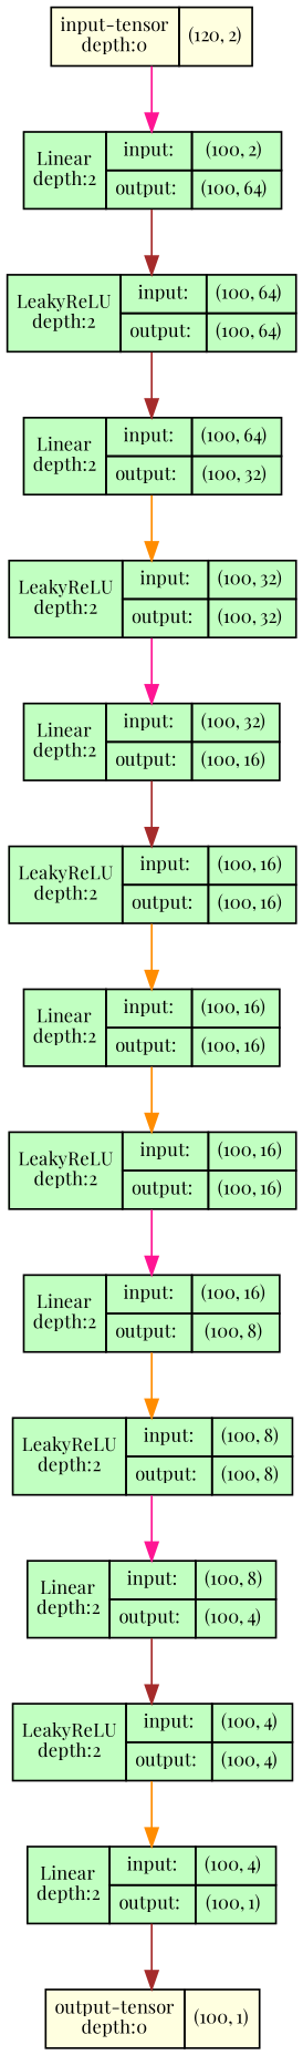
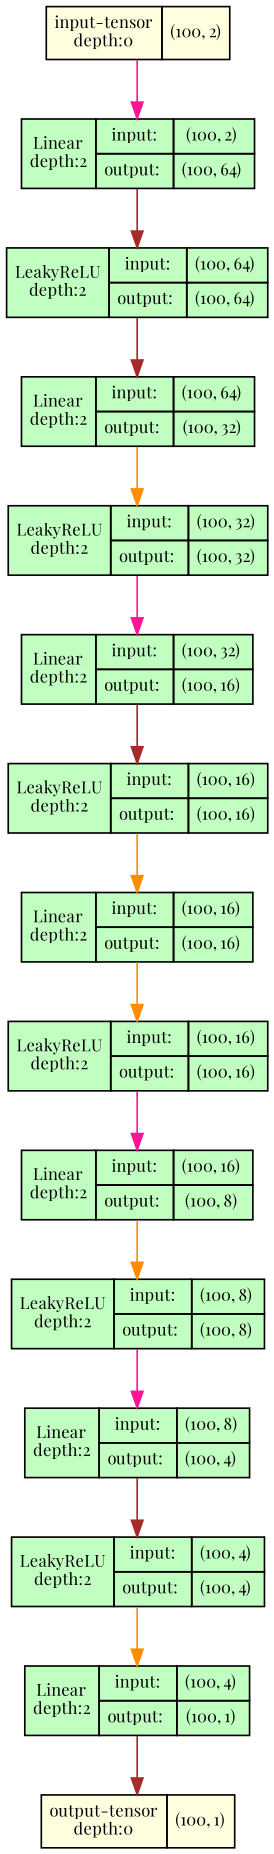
  strict digraph {
    ordering=in
    rankdir=figures
    fontname="Playfair Display"
    node [align=left fillcolor=darkseagreen1 fontname="Playfair Display" fontsize=10 margin=0 ranksep=0.1 shape=plaintext style=filled]
    edge [fontsize=10 color=brown fontname="Playfair Display"]
-   n1 [fillcolor=lightyellow height=0.2 label=<                     <TABLE BORDER="0" CELLBORDER="1"                     CELLSPACING="0" CELLPADDING="4">                         <TR><TD>input-tensor<BR/>depth:0</TD><TD>(120, 2)</TD></TR>                     </TABLE>>]
+   n1 [fillcolor=lightyellow height=0.2 label=<                     <TABLE BORDER="0" CELLBORDER="1"                     CELLSPACING="0" CELLPADDING="4">                         <TR><TD>input-tensor<BR/>depth:0</TD><TD>(100, 2)</TD></TR>                     </TABLE>>]
    n2 [height=0.2 label=<                     <TABLE BORDER="0" CELLBORDER="1"                     CELLSPACING="0" CELLPADDING="4">                     <TR>                         <TD ROWSPAN="2">Linear<BR/>depth:2</TD>                         <TD COLSPAN="2">input:</TD>                         <TD COLSPAN="2">(100, 2) </TD>                     </TR>                     <TR>                         <TD COLSPAN="2">output: </TD>                         <TD COLSPAN="2">(100, 64) </TD>                     </TR>                     </TABLE>>]
    n3 [height=0.2 label=<                     <TABLE BORDER="0" CELLBORDER="1"                     CELLSPACING="0" CELLPADDING="4">                     <TR>                         <TD ROWSPAN="2">LeakyReLU<BR/>depth:2</TD>                         <TD COLSPAN="2">input:</TD>                         <TD COLSPAN="2">(100, 64) </TD>                     </TR>                     <TR>                         <TD COLSPAN="2">output: </TD>                         <TD COLSPAN="2">(100, 64) </TD>                     </TR>                     </TABLE>>]
    n4 [height=0.2 label=<                     <TABLE BORDER="0" CELLBORDER="1"                     CELLSPACING="0" CELLPADDING="4">                     <TR>                         <TD ROWSPAN="2">Linear<BR/>depth:2</TD>                         <TD COLSPAN="2">input:</TD>                         <TD COLSPAN="2">(100, 64) </TD>                     </TR>                     <TR>                         <TD COLSPAN="2">output: </TD>                         <TD COLSPAN="2">(100, 32) </TD>                     </TR>                     </TABLE>>]
    n5 [height=0.2 label=<                     <TABLE BORDER="0" CELLBORDER="1"                     CELLSPACING="0" CELLPADDING="4">                     <TR>                         <TD ROWSPAN="2">LeakyReLU<BR/>depth:2</TD>                         <TD COLSPAN="2">input:</TD>                         <TD COLSPAN="2">(100, 32) </TD>                     </TR>                     <TR>                         <TD COLSPAN="2">output: </TD>                         <TD COLSPAN="2">(100, 32) </TD>                     </TR>                     </TABLE>>]
    n6 [height=0.2 label=<                     <TABLE BORDER="0" CELLBORDER="1"                     CELLSPACING="0" CELLPADDING="4">                     <TR>                         <TD ROWSPAN="2">Linear<BR/>depth:2</TD>                         <TD COLSPAN="2">input:</TD>                         <TD COLSPAN="2">(100, 32) </TD>                     </TR>                     <TR>                         <TD COLSPAN="2">output: </TD>                         <TD COLSPAN="2">(100, 16) </TD>                     </TR>                     </TABLE>>]
    n7 [height=0.2 label=<                     <TABLE BORDER="0" CELLBORDER="1"                     CELLSPACING="0" CELLPADDING="4">                     <TR>                         <TD ROWSPAN="2">LeakyReLU<BR/>depth:2</TD>                         <TD COLSPAN="2">input:</TD>                         <TD COLSPAN="2">(100, 16) </TD>                     </TR>                     <TR>                         <TD COLSPAN="2">output: </TD>                         <TD COLSPAN="2">(100, 16) </TD>                     </TR>                     </TABLE>>]
    n8 [height=0.2 label=<                     <TABLE BORDER="0" CELLBORDER="1"                     CELLSPACING="0" CELLPADDING="4">                     <TR>                         <TD ROWSPAN="2">Linear<BR/>depth:2</TD>                         <TD COLSPAN="2">input:</TD>                         <TD COLSPAN="2">(100, 16) </TD>                     </TR>                     <TR>                         <TD COLSPAN="2">output: </TD>                         <TD COLSPAN="2">(100, 16) </TD>                     </TR>                     </TABLE>>]
    n9 [height=0.2 label=<                     <TABLE BORDER="0" CELLBORDER="1"                     CELLSPACING="0" CELLPADDING="4">                     <TR>                         <TD ROWSPAN="2">LeakyReLU<BR/>depth:2</TD>                         <TD COLSPAN="2">input:</TD>                         <TD COLSPAN="2">(100, 16) </TD>                     </TR>                     <TR>                         <TD COLSPAN="2">output: </TD>                         <TD COLSPAN="2">(100, 16) </TD>                     </TR>                     </TABLE>>]
    n10 [height=0.2 label=<                     <TABLE BORDER="0" CELLBORDER="1"                     CELLSPACING="0" CELLPADDING="4">                     <TR>                         <TD ROWSPAN="2">Linear<BR/>depth:2</TD>                         <TD COLSPAN="2">input:</TD>                         <TD COLSPAN="2">(100, 16) </TD>                     </TR>                     <TR>                         <TD COLSPAN="2">output: </TD>                         <TD COLSPAN="2">(100, 8) </TD>                     </TR>                     </TABLE>>]
    n11 [height=0.2 label=<                     <TABLE BORDER="0" CELLBORDER="1"                     CELLSPACING="0" CELLPADDING="4">                     <TR>                         <TD ROWSPAN="2">LeakyReLU<BR/>depth:2</TD>                         <TD COLSPAN="2">input:</TD>                         <TD COLSPAN="2">(100, 8) </TD>                     </TR>                     <TR>                         <TD COLSPAN="2">output: </TD>                         <TD COLSPAN="2">(100, 8) </TD>                     </TR>                     </TABLE>>]
    n12 [height=0.2 label=<                     <TABLE BORDER="0" CELLBORDER="1"                     CELLSPACING="0" CELLPADDING="4">                     <TR>                         <TD ROWSPAN="2">Linear<BR/>depth:2</TD>                         <TD COLSPAN="2">input:</TD>                         <TD COLSPAN="2">(100, 8) </TD>                     </TR>                     <TR>                         <TD COLSPAN="2">output: </TD>                         <TD COLSPAN="2">(100, 4) </TD>                     </TR>                     </TABLE>>]
    n13 [height=0.2 label=<                     <TABLE BORDER="0" CELLBORDER="1"                     CELLSPACING="0" CELLPADDING="4">                     <TR>                         <TD ROWSPAN="2">LeakyReLU<BR/>depth:2</TD>                         <TD COLSPAN="2">input:</TD>                         <TD COLSPAN="2">(100, 4) </TD>                     </TR>                     <TR>                         <TD COLSPAN="2">output: </TD>                         <TD COLSPAN="2">(100, 4) </TD>                     </TR>                     </TABLE>>]
    n14 [height=0.2 label=<                     <TABLE BORDER="0" CELLBORDER="1"                     CELLSPACING="0" CELLPADDING="4">                     <TR>                         <TD ROWSPAN="2">Linear<BR/>depth:2</TD>                         <TD COLSPAN="2">input:</TD>                         <TD COLSPAN="2">(100, 4) </TD>                     </TR>                     <TR>                         <TD COLSPAN="2">output: </TD>                         <TD COLSPAN="2">(100, 1) </TD>                     </TR>                     </TABLE>>]
    n15 [fillcolor=lightyellow height=0.2 label=<                     <TABLE BORDER="0" CELLBORDER="1"                     CELLSPACING="0" CELLPADDING="4">                         <TR><TD>output-tensor<BR/>depth:0</TD><TD>(100, 1)</TD></TR>                     </TABLE>>]
    n1 -> n2 [color=deeppink]
    n2 -> n3
    n3 -> n4
    n4 -> n5 [color=darkorange]
    n5 -> n6 [color=deeppink]
    n6 -> n7
    n7 -> n8 [color=darkorange]
    n8 -> n9 [color=darkorange]
    n9 -> n10 [color=deeppink]
    n10 -> n11 [color=darkorange]
    n11 -> n12 [color=deeppink]
    n12 -> n13
    n13 -> n14 [color=darkorange]
    n14 -> n15
  }
